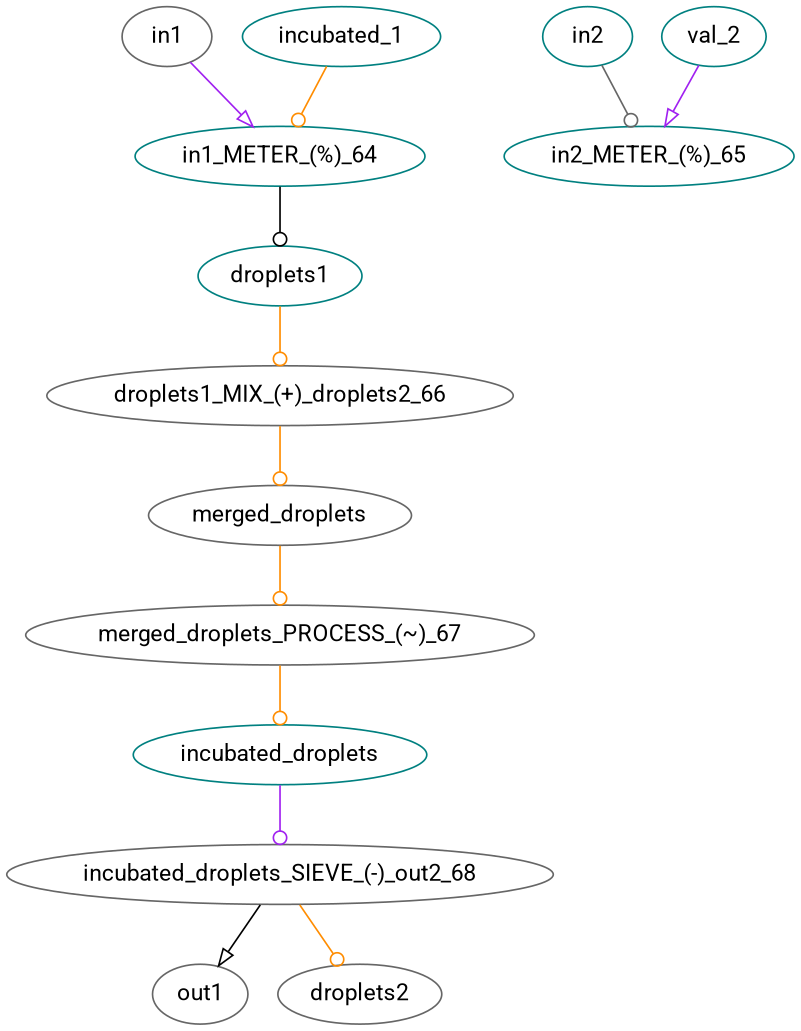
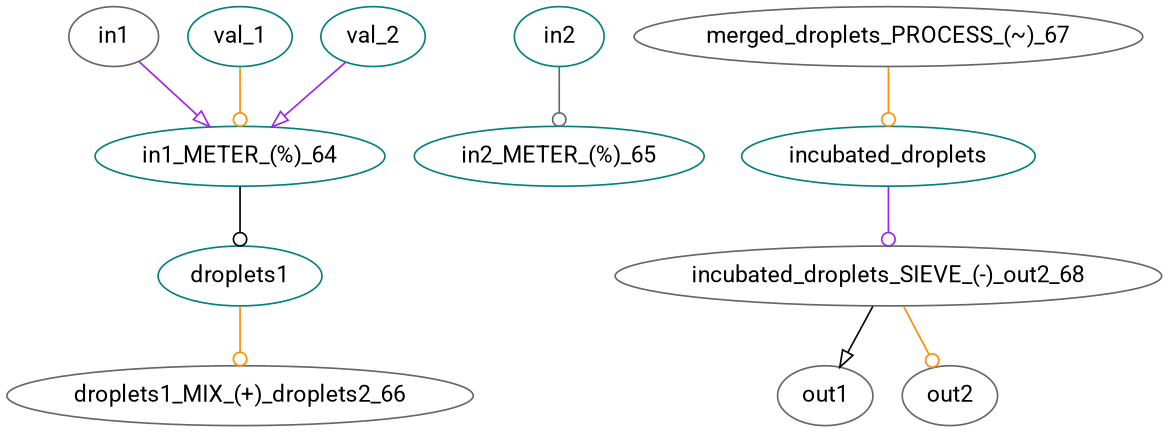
  strict digraph {
    fontname=Roboto
    node [color=teal fontname=Roboto]
    edge [arrowhead=odot color=darkorange fontname=Roboto]
    "in1_METER_(%)_64"
    in1 [color=gray40]
    droplets1
    "droplets1_MIX_(+)_droplets2_66" [color=gray40]
    in2
    "in2_METER_(%)_65"
-   merged_droplets [color=gray40]
    "merged_droplets_PROCESS_(~)_67" [color=gray40]
    incubated_droplets
    "incubated_droplets_SIEVE_(-)_out2_68" [color=gray40]
    out1 [color=gray40]
-   out2 [color=gray40 label=droplets2]
-   val_1 [label=incubated_1]
+   out2 [color=gray40]
+   val_1
    val_2
    "in1_METER_(%)_64" -> droplets1 [color=black]
    in1 -> "in1_METER_(%)_64" [arrowhead=onormal color=purple]
    droplets1 -> "droplets1_MIX_(+)_droplets2_66"
-   "droplets1_MIX_(+)_droplets2_66" -> merged_droplets
    in2 -> "in2_METER_(%)_65" [color=gray40]
-   merged_droplets -> "merged_droplets_PROCESS_(~)_67"
    "merged_droplets_PROCESS_(~)_67" -> incubated_droplets
    incubated_droplets -> "incubated_droplets_SIEVE_(-)_out2_68" [color=purple]
    "incubated_droplets_SIEVE_(-)_out2_68" -> out1 [arrowhead=onormal color=black]
    "incubated_droplets_SIEVE_(-)_out2_68" -> out2
    val_1 -> "in1_METER_(%)_64"
-   val_2 -> "in2_METER_(%)_65" [arrowhead=onormal color=purple]
+   val_2 -> "in1_METER_(%)_64" [arrowhead=onormal color=purple]
  }
